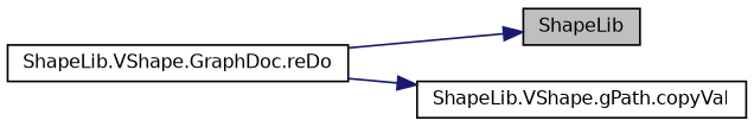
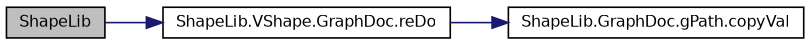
  digraph {
    rankdir=LR
    node [color=black fillcolor=white fontname=Helvetica fontsize=10 shape=record style=filled]
    edge [color=midnightblue fontname=Helvetica fontsize=10 labelfontname=Helvetica labelfontsize=10 style=solid]
    n1 [fillcolor=grey75 fontcolor=black height=0.2 label=ShapeLib width=0.4]
    n2 [height=0.2 label="ShapeLib.VShape.GraphDoc.reDo" width=0.4]
-   n3 [height=0.2 label="ShapeLib.VShape.gPath.copyVal" width=0.4]
-   n2 -> n1
+   n3 [height=0.2 label="ShapeLib.GraphDoc.gPath.copyVal" width=0.4]
+   n1 -> n2
    n2 -> n3
  }
